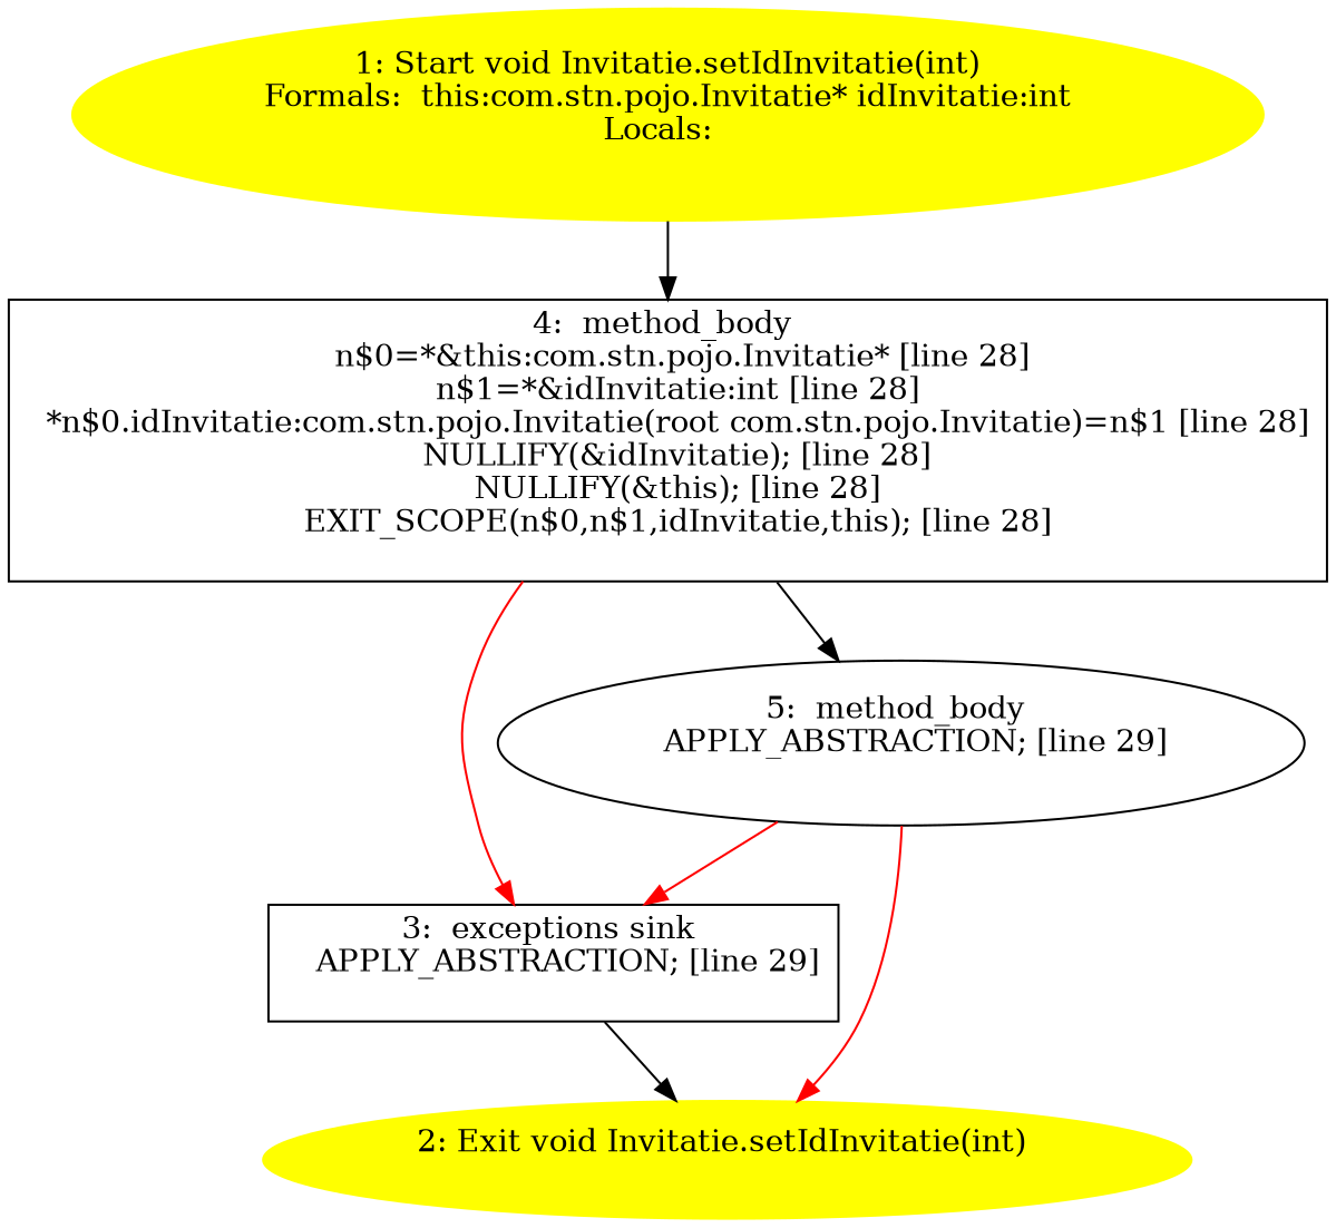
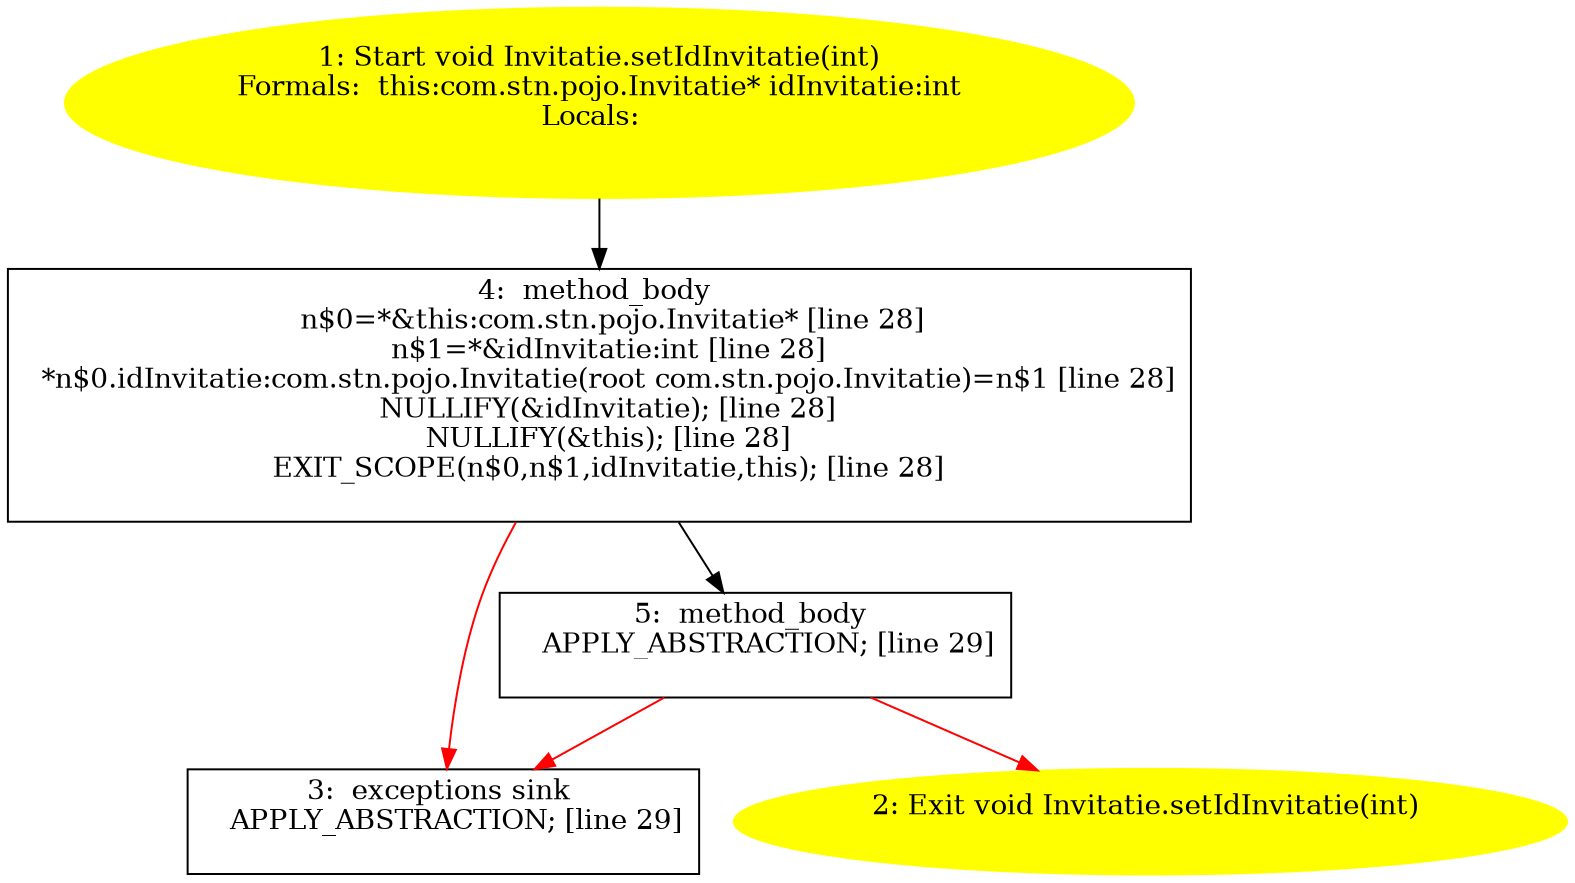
  digraph {
    node [shape=box]
    n1 [color=yellow label="1: Start void Invitatie.setIdInvitatie(int)\nFormals:  this:com.stn.pojo.Invitatie* idInvitatie:int\nLocals:  \n  " style=filled shape=""]
    n2 [label="4:  method_body \n   n$0=*&this:com.stn.pojo.Invitatie* [line 28]\n  n$1=*&idInvitatie:int [line 28]\n  *n$0.idInvitatie:com.stn.pojo.Invitatie(root com.stn.pojo.Invitatie)=n$1 [line 28]\n  NULLIFY(&idInvitatie); [line 28]\n  NULLIFY(&this); [line 28]\n  EXIT_SCOPE(n$0,n$1,idInvitatie,this); [line 28]\n "]
    n3 [label="3:  exceptions sink \n   APPLY_ABSTRACTION; [line 29]\n "]
-   n4 [label="5:  method_body \n   APPLY_ABSTRACTION; [line 29]\n " shape=ellipse]
+   n4 [label="5:  method_body \n   APPLY_ABSTRACTION; [line 29]\n "]
    n5 [color=yellow label="2: Exit void Invitatie.setIdInvitatie(int) \n  " style=filled shape=""]
    n1 -> n2
    n2 -> n3 [color=red]
    n2 -> n4
-   n3 -> n5
    n4 -> n3 [color=red]
    n4 -> n5 [color=red]
  }
